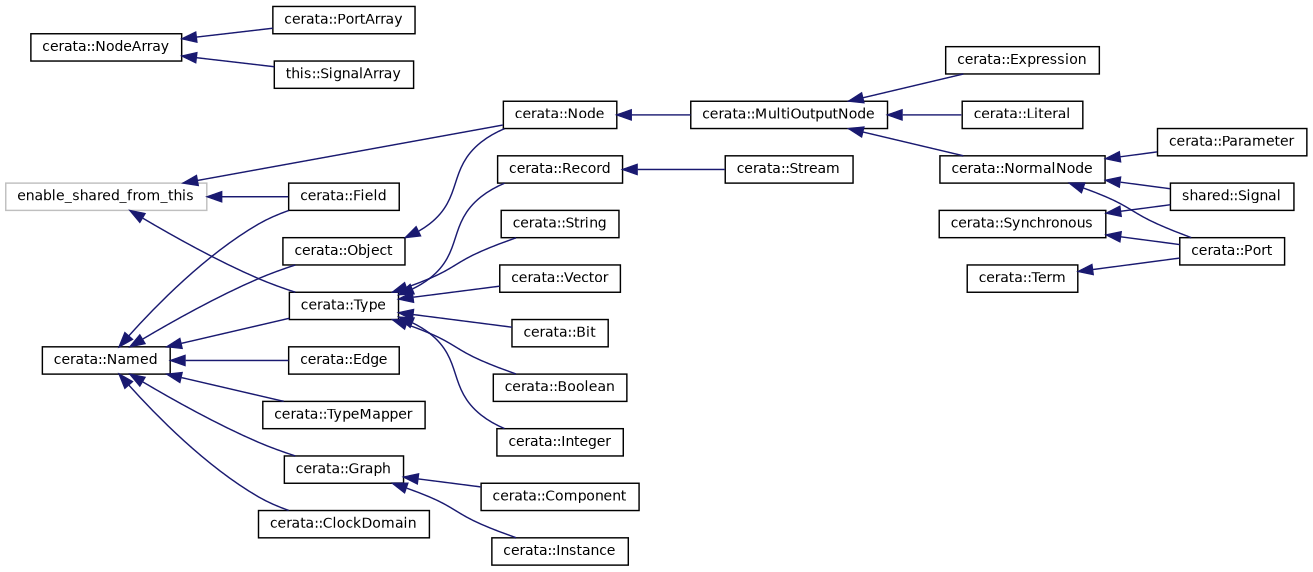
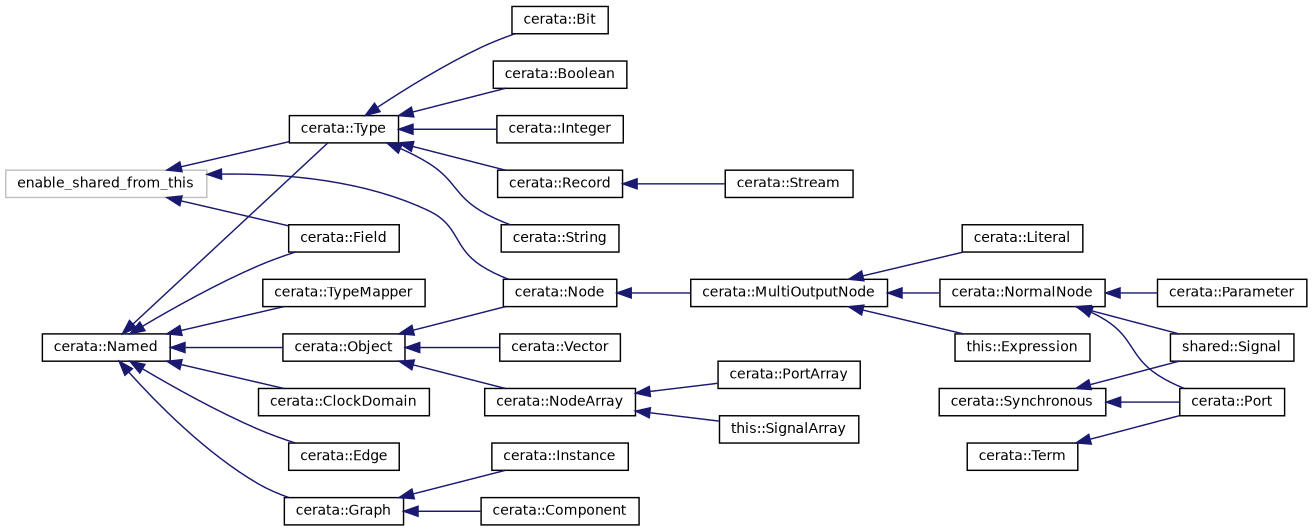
  digraph {
    fontname="DejaVu Sans"
    rankdir=LR
    node [color=black fillcolor=white fontname="DejaVu Sans" fontsize=10 shape=record style=filled]
    edge [color=midnightblue dir=back fontname="DejaVu Sans" fontsize=10 labelfontname=Helvetica labelfontsize=10 style=solid]
    n1 [color=grey75 height=0.2 label=enable_shared_from_this width=0.4]
    n2 [height=0.2 label="cerata::Field" width=0.4]
    n3 [height=0.2 label="cerata::Node" width=0.4]
    n4 [height=0.2 label="cerata::Type" width=0.4]
    n5 [height=0.2 label="cerata::MultiOutputNode" width=0.4]
    n6 [height=0.2 label="cerata::Bit" width=0.4]
    n7 [height=0.2 label="cerata::Boolean" width=0.4]
    n8 [height=0.2 label="cerata::Integer" width=0.4]
    n9 [height=0.2 label="cerata::Record" width=0.4]
    n10 [height=0.2 label="cerata::String" width=0.4]
    n11 [height=0.2 label="cerata::Vector" width=0.4]
-   n12 [height=0.2 label="cerata::Expression" width=0.4]
+   n12 [height=0.2 label="this::Expression" width=0.4]
    n13 [height=0.2 label="cerata::Literal" width=0.4]
    n14 [height=0.2 label="cerata::NormalNode" width=0.4]
    n15 [height=0.2 label="cerata::Parameter" width=0.4]
    n16 [height=0.2 label="cerata::Port" width=0.4]
    n17 [height=0.2 label="shared::Signal" width=0.4]
    n18 [height=0.2 label="cerata::Stream" width=0.4]
    n19 [height=0.2 label="cerata::Named" width=0.4]
    n20 [height=0.2 label="cerata::ClockDomain" width=0.4]
    n21 [height=0.2 label="cerata::Edge" width=0.4]
    n22 [height=0.2 label="cerata::Graph" width=0.4]
    n23 [height=0.2 label="cerata::Object" width=0.4]
    n24 [height=0.2 label="cerata::TypeMapper" width=0.4]
    n25 [height=0.2 label="cerata::Component" width=0.4]
    n26 [height=0.2 label="cerata::Instance" width=0.4]
    n27 [height=0.2 label="cerata::NodeArray" width=0.4]
    n28 [height=0.2 label="cerata::PortArray" width=0.4]
    n29 [height=0.2 label="this::SignalArray" width=0.4]
    n30 [height=0.2 label="cerata::Synchronous" width=0.4]
    n31 [height=0.2 label="cerata::Term" width=0.4]
    n1 -> n2
    n1 -> n3
    n1 -> n4
    n3 -> n5
    n4 -> n6
    n4 -> n7
    n4 -> n8
    n4 -> n9
    n4 -> n10
-   n4 -> n11
+   n23 -> n11
    n5 -> n12
    n5 -> n13
    n5 -> n14
    n9 -> n18
    n14 -> n15
    n14 -> n16
    n14 -> n17
    n19 -> n2
    n19 -> n4
    n19 -> n20
    n19 -> n21
    n19 -> n22
    n19 -> n23
    n19 -> n24
    n22 -> n25
    n22 -> n26
    n23 -> n3
+   n23 -> n27
    n27 -> n28
    n27 -> n29
    n30 -> n16
    n30 -> n17
    n31 -> n16
  }
